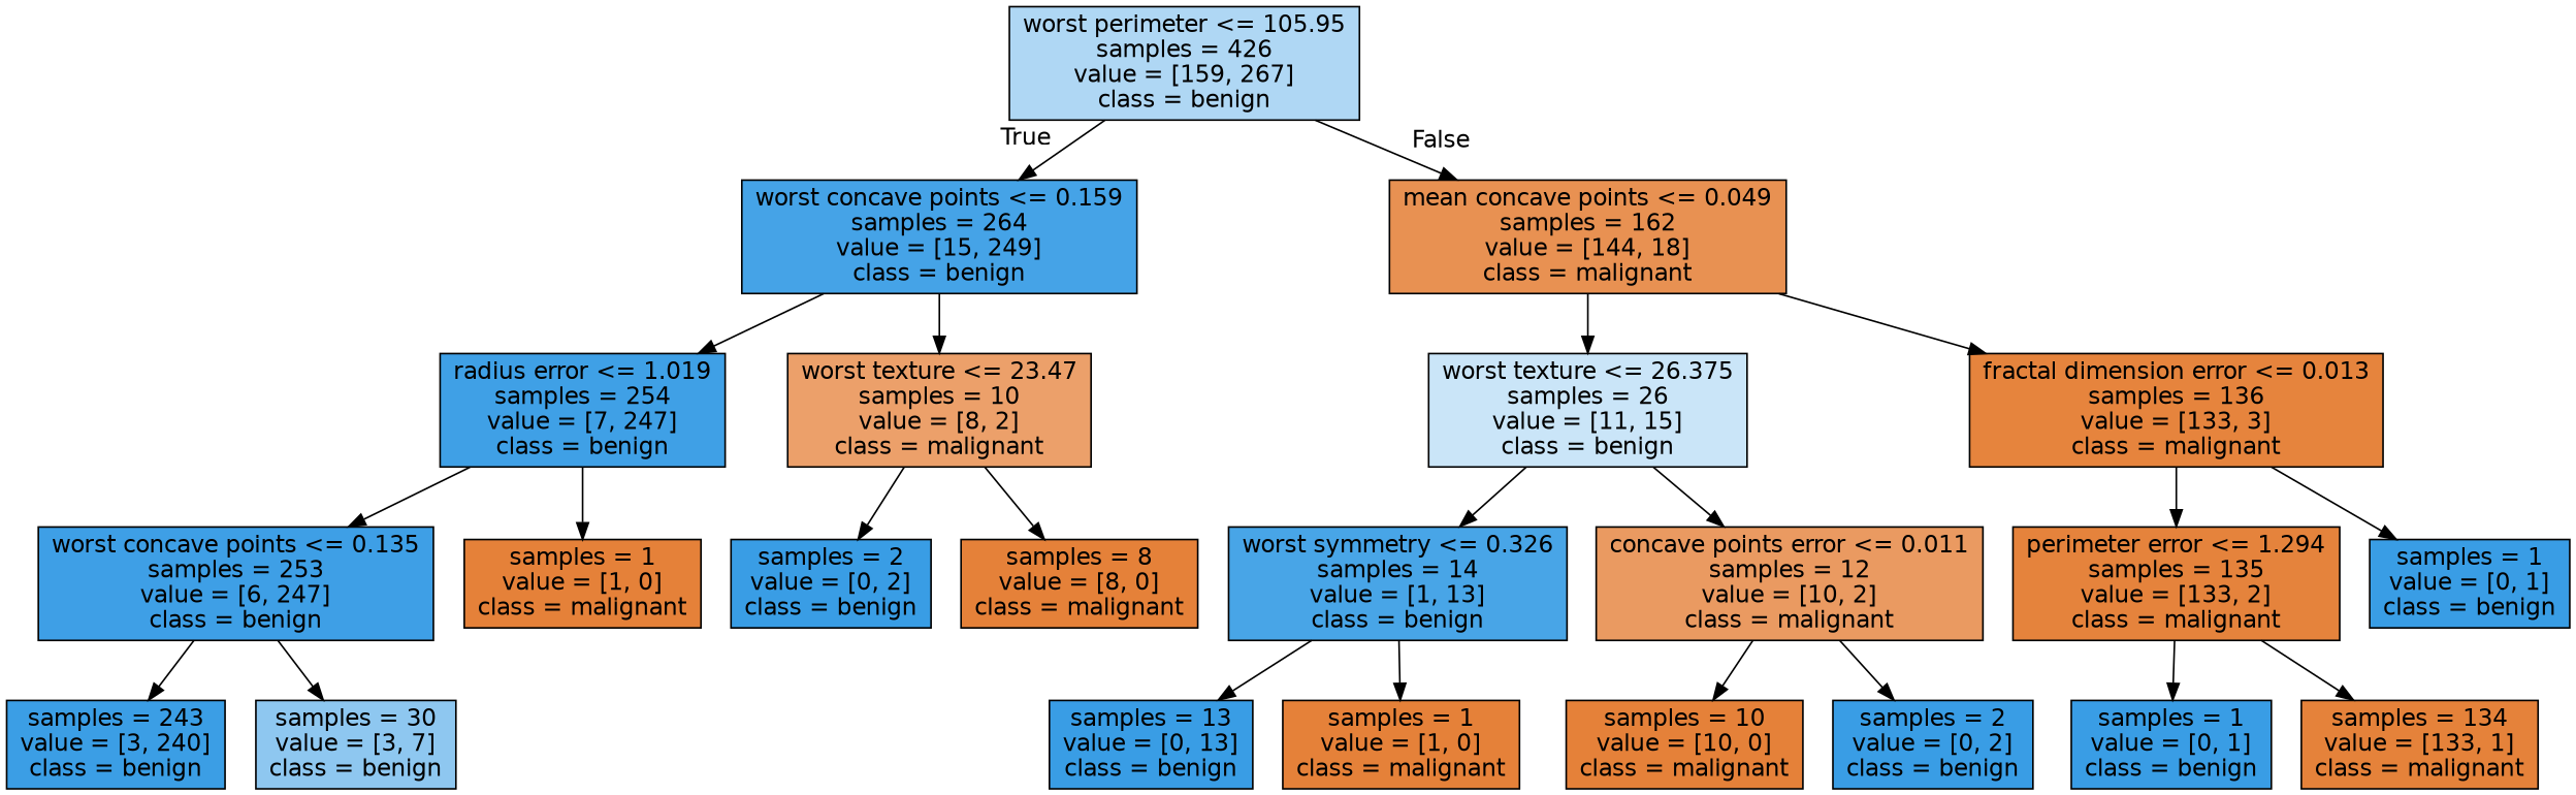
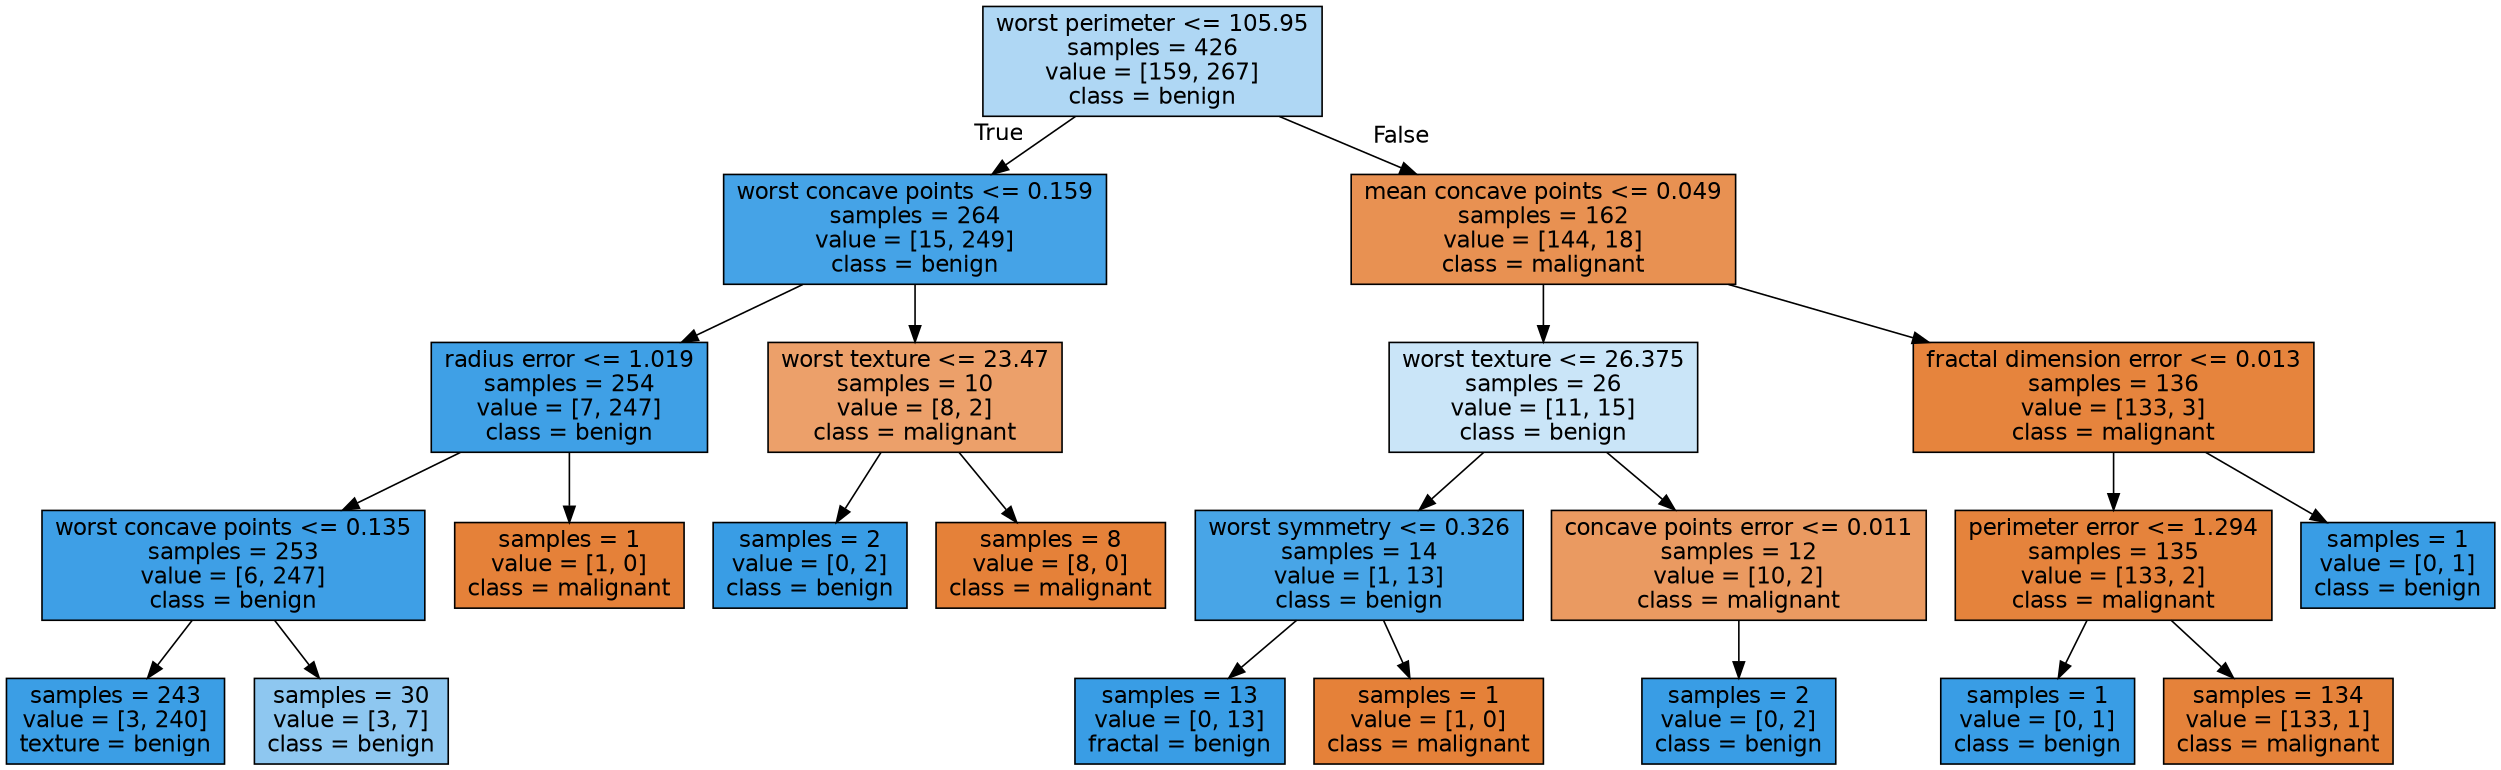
  digraph {
    node [color=black fillcolor="#399de5" fontname=helvetica shape=box style=filled]
    edge [fontname=helvetica]
    n1 [fillcolor="#afd7f4" label="worst perimeter <= 105.95\nsamples = 426\nvalue = [159, 267]\nclass = benign"]
    n2 [fillcolor="#45a3e7" label="worst concave points <= 0.159\nsamples = 264\nvalue = [15, 249]\nclass = benign"]
    n3 [fillcolor="#e89152" label="mean concave points <= 0.049\nsamples = 162\nvalue = [144, 18]\nclass = malignant"]
    n4 [fillcolor="#3fa0e6" label="radius error <= 1.019\nsamples = 254\nvalue = [7, 247]\nclass = benign"]
    n5 [fillcolor="#eca06a" label="worst texture <= 23.47\nsamples = 10\nvalue = [8, 2]\nclass = malignant"]
    n6 [fillcolor="#cae5f8" label="worst texture <= 26.375\nsamples = 26\nvalue = [11, 15]\nclass = benign"]
    n7 [fillcolor="#e6843d" label="fractal dimension error <= 0.013\nsamples = 136\nvalue = [133, 3]\nclass = malignant"]
    n8 [fillcolor="#3e9fe6" label="worst concave points <= 0.135\nsamples = 253\nvalue = [6, 247]\nclass = benign"]
    n9 [fillcolor="#e58139" label="samples = 1\nvalue = [1, 0]\nclass = malignant"]
    n10 [label="samples = 2\nvalue = [0, 2]\nclass = benign"]
    n11 [fillcolor="#e58139" label="samples = 8\nvalue = [8, 0]\nclass = malignant"]
-   n12 [fillcolor="#3b9ee5" label="samples = 243\nvalue = [3, 240]\nclass = benign"]
+   n12 [fillcolor="#3b9ee5" label="samples = 243\nvalue = [3, 240]\ntexture = benign"]
    n13 [fillcolor="#8ec7f0" label="samples = 30\nvalue = [3, 7]\nclass = benign"]
    n14 [fillcolor="#48a5e7" label="worst symmetry <= 0.326\nsamples = 14\nvalue = [1, 13]\nclass = benign"]
    n15 [fillcolor="#ea9a61" label="concave points error <= 0.011\nsamples = 12\nvalue = [10, 2]\nclass = malignant"]
    n16 [fillcolor="#e5833c" label="perimeter error <= 1.294\nsamples = 135\nvalue = [133, 2]\nclass = malignant"]
    n17 [label="samples = 1\nvalue = [0, 1]\nclass = benign"]
-   n18 [label="samples = 13\nvalue = [0, 13]\nclass = benign"]
+   n18 [label="samples = 13\nvalue = [0, 13]\nfractal = benign"]
    n19 [fillcolor="#e58139" label="samples = 1\nvalue = [1, 0]\nclass = malignant"]
-   n20 [fillcolor="#e58139" label="samples = 10\nvalue = [10, 0]\nclass = malignant"]
    n21 [label="samples = 2\nvalue = [0, 2]\nclass = benign"]
    n22 [label="samples = 1\nvalue = [0, 1]\nclass = benign"]
    n23 [fillcolor="#e5823a" label="samples = 134\nvalue = [133, 1]\nclass = malignant"]
    n1 -> n2 [headlabel=True labelangle=45 labeldistance=2.5]
    n1 -> n3 [headlabel=False labelangle=-45 labeldistance=2.5]
    n2 -> n4
    n2 -> n5
    n3 -> n6
    n3 -> n7
    n4 -> n8
    n4 -> n9
    n5 -> n10
    n5 -> n11
    n6 -> n14
    n6 -> n15
    n7 -> n16
    n7 -> n17
    n8 -> n12
    n8 -> n13
    n14 -> n18
    n14 -> n19
-   n15 -> n20
    n15 -> n21
    n16 -> n22
    n16 -> n23
  }
